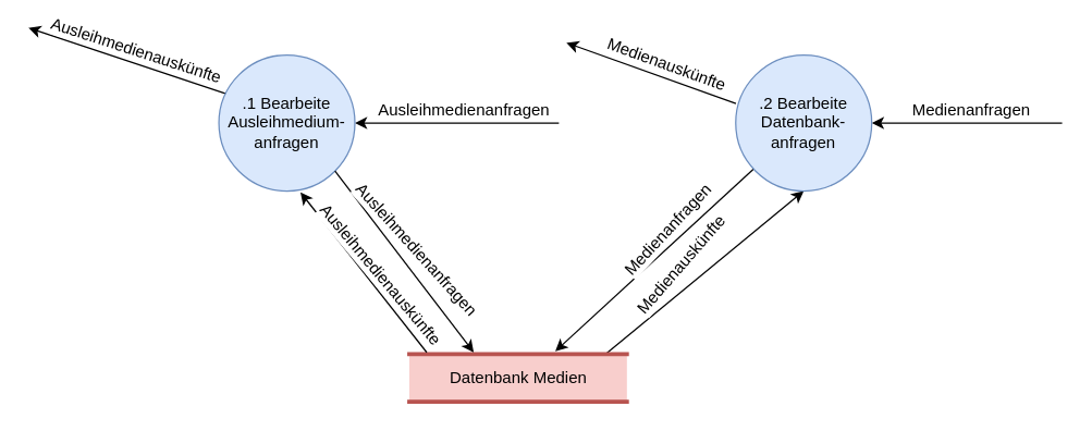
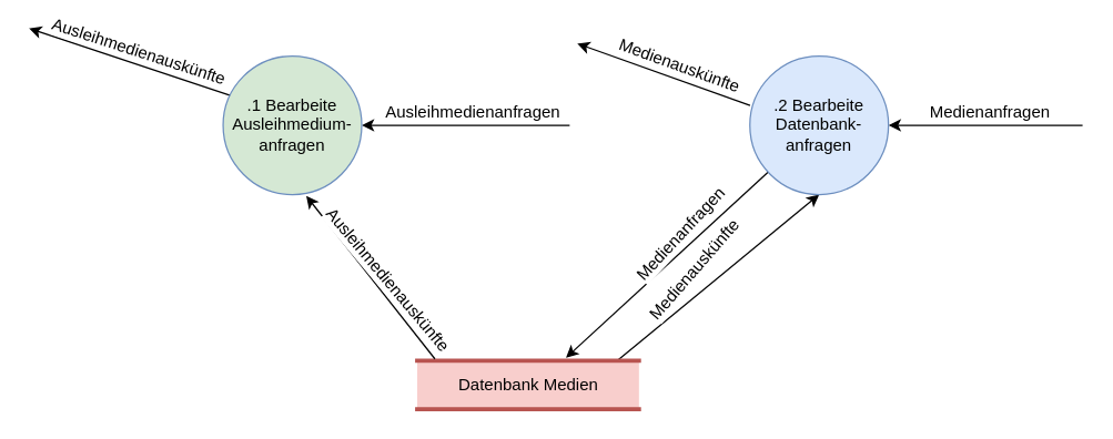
  <mxCell id="0" />
  <mxCell id="1" parent="0" />
  <mxCell id="2" style="edgeStyle=none;rounded=0;orthogonalLoop=1;jettySize=auto;html=1;exitX=0.886;exitY=0.06;exitDx=0;exitDy=0;entryX=0.5;entryY=1;entryDx=0;entryDy=0;startArrow=none;startFill=0;exitPerimeter=0;" parent="1" source="4" target="15" edge="1"><mxGeometry relative="1" as="geometry" /></mxCell>
  <mxCell id="3" value="Medienauskünfte" style="text;html=1;align=center;verticalAlign=middle;resizable=0;points=[];;labelBackgroundColor=#ffffff;rotation=311;" parent="2" vertex="1" connectable="0"><mxGeometry x="-0.441" y="-2" relative="1" as="geometry"><mxPoint x="14.5" y="-34.5" as="offset" /></mxGeometry></mxCell>
  <mxCell id="4" value="Datenbank Medien" style="html=1;dashed=0;whitespace=wrap;shape=partialRectangle;right=0;left=0;fillColor=#f8cecc;strokeColor=#b85450;strokeWidth=3;" parent="1" vertex="1"><mxGeometry x="300" y="260" width="160" height="35" as="geometry" /></mxCell>
  <mxCell id="5" style="edgeStyle=none;rounded=0;orthogonalLoop=1;jettySize=auto;html=1;entryX=0.671;entryY=-0.06;entryDx=0;entryDy=0;entryPerimeter=0;" parent="1" source="15" target="4" edge="1"><mxGeometry relative="1" as="geometry" /></mxCell>
  <mxCell id="6" value="Medienanfragen" style="text;html=1;align=center;verticalAlign=middle;resizable=0;points=[];;labelBackgroundColor=#ffffff;rotation=313;" parent="5" vertex="1" connectable="0"><mxGeometry x="-0.3" y="1" relative="1" as="geometry"><mxPoint x="-13.5" y="-2.5" as="offset" /></mxGeometry></mxCell>
  <mxCell id="7" style="edgeStyle=none;rounded=0;orthogonalLoop=1;jettySize=auto;html=1;exitX=1;exitY=0.5;exitDx=0;exitDy=0;startArrow=classic;startFill=1;endArrow=none;endFill=0;" parent="1" source="15" edge="1"><mxGeometry relative="1" as="geometry"><mxPoint x="780" y="90" as="targetPoint" /></mxGeometry></mxCell>
  <mxCell id="8" value="Medienanfragen" style="text;html=1;align=center;verticalAlign=middle;resizable=0;points=[];;labelBackgroundColor=#ffffff;" parent="7" vertex="1" connectable="0"><mxGeometry x="-0.274" y="-1" relative="1" as="geometry"><mxPoint x="21" y="-11" as="offset" /></mxGeometry></mxCell>
  <mxCell id="9" style="edgeStyle=none;rounded=0;orthogonalLoop=1;jettySize=auto;html=1;exitX=1;exitY=0.5;exitDx=0;exitDy=0;startArrow=classic;startFill=1;endArrow=none;endFill=0;" parent="1" source="16" edge="1"><mxGeometry relative="1" as="geometry"><mxPoint x="410" y="90" as="targetPoint" /><mxPoint x="255.355" y="105.355" as="sourcePoint" /></mxGeometry></mxCell>
  <mxCell id="10" value="Ausleihmedienanfragen" style="text;html=1;align=center;verticalAlign=middle;resizable=0;points=[];;labelBackgroundColor=#ffffff;rotation=0;" parent="9" vertex="1" connectable="0"><mxGeometry x="-0.356" y="-1" relative="1" as="geometry"><mxPoint x="31.5" y="-11" as="offset" /></mxGeometry></mxCell>
  <mxCell id="11" style="edgeStyle=none;rounded=0;orthogonalLoop=1;jettySize=auto;html=1;exitX=0;exitY=0;exitDx=0;exitDy=0;startArrow=none;startFill=0;endArrow=classic;endFill=1;" parent="1" edge="1"><mxGeometry relative="1" as="geometry"><mxPoint x="415.5" y="31" as="targetPoint" /><mxPoint x="540.145" y="75.645" as="sourcePoint" /></mxGeometry></mxCell>
  <mxCell id="12" value="Medienauskünfte" style="text;html=1;align=center;verticalAlign=middle;resizable=0;points=[];;labelBackgroundColor=#ffffff;rotation=20;" parent="11" vertex="1" connectable="0"><mxGeometry x="-0.53" y="-1" relative="1" as="geometry"><mxPoint x="-23" y="-17.5" as="offset" /></mxGeometry></mxCell>
  <mxCell id="13" style="edgeStyle=none;rounded=0;orthogonalLoop=1;jettySize=auto;html=1;exitX=0;exitY=0.5;exitDx=0;exitDy=0;startArrow=none;startFill=0;endArrow=classic;endFill=1;" parent="1" edge="1"><mxGeometry relative="1" as="geometry"><mxPoint x="20" y="20" as="targetPoint" /><mxPoint x="170" y="70" as="sourcePoint" /></mxGeometry></mxCell>
  <mxCell id="14" value="Ausleihmedienauskünfte" style="text;html=1;align=center;verticalAlign=middle;resizable=0;points=[];;labelBackgroundColor=#ffffff;rotation=18;" parent="13" vertex="1" connectable="0"><mxGeometry x="0.42" y="3" relative="1" as="geometry"><mxPoint x="36" y="-1" as="offset" /></mxGeometry></mxCell>
  <mxCell id="15" value=".2 Bearbeite Datenbank-&lt;br&gt;anfragen" style="ellipse;whiteSpace=wrap;html=1;aspect=fixed;fillColor=#dae8fc;strokeColor=#6c8ebf;strokeWidth=1;" parent="1" vertex="1"><mxGeometry x="540" y="40" width="100" height="100" as="geometry" /></mxCell>
- <mxCell id="16" value=".1 Bearbeite Ausleihmedium-anfragen&lt;br&gt;" style="ellipse;whiteSpace=wrap;html=1;aspect=fixed;fillColor=#dae8fc;strokeColor=#6c8ebf;strokeWidth=1;" parent="1" vertex="1"><mxGeometry x="160" y="40" width="100" height="100" as="geometry" /></mxCell>
- <mxCell id="17" style="edgeStyle=none;rounded=0;orthogonalLoop=1;jettySize=auto;html=1;entryX=0.296;entryY=-0.038;entryDx=0;entryDy=0;entryPerimeter=0;exitX=1;exitY=1;exitDx=0;exitDy=0;" parent="1" source="16" target="4" edge="1"><mxGeometry relative="1" as="geometry"><mxPoint x="450.407" y="128.116" as="sourcePoint" /><mxPoint x="336.91" y="240" as="targetPoint" /></mxGeometry></mxCell>
- <mxCell id="18" value="Ausleihmedienanfragen" style="text;html=1;align=center;verticalAlign=middle;resizable=0;points=[];;labelBackgroundColor=#ffffff;rotation=48;" parent="17" vertex="1" connectable="0"><mxGeometry x="-0.3" y="1" relative="1" as="geometry"><mxPoint x="23" y="11" as="offset" /></mxGeometry></mxCell>
+ <mxCell id="16" value=".1 Bearbeite Ausleihmedium-anfragen&lt;br&gt;" style="ellipse;whiteSpace=wrap;html=1;aspect=fixed;fillColor=#d5e8d4;strokeColor=#6c8ebf;strokeWidth=1;" parent="1" vertex="1"><mxGeometry x="160" y="40" width="100" height="100" as="geometry" /></mxCell>
  <mxCell id="19" style="edgeStyle=none;rounded=0;orthogonalLoop=1;jettySize=auto;html=1;exitX=0.08;exitY=-0.038;exitDx=0;exitDy=0;startArrow=none;startFill=0;exitPerimeter=0;" parent="1" source="4" edge="1"><mxGeometry relative="1" as="geometry"><mxPoint x="150.06" y="283" as="sourcePoint" /><mxPoint x="220" y="141" as="targetPoint" /></mxGeometry></mxCell>
  <mxCell id="20" value="Ausleihmedienauskünfte" style="text;html=1;align=center;verticalAlign=middle;resizable=0;points=[];;labelBackgroundColor=#ffffff;rotation=50;" parent="19" vertex="1" connectable="0"><mxGeometry x="-0.441" y="-2" relative="1" as="geometry"><mxPoint x="-9" y="-23.5" as="offset" /></mxGeometry></mxCell>
